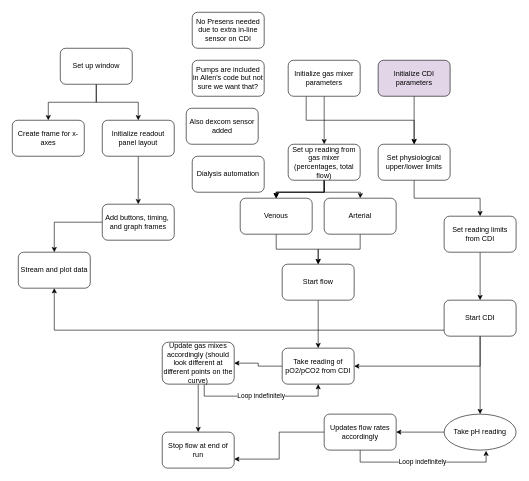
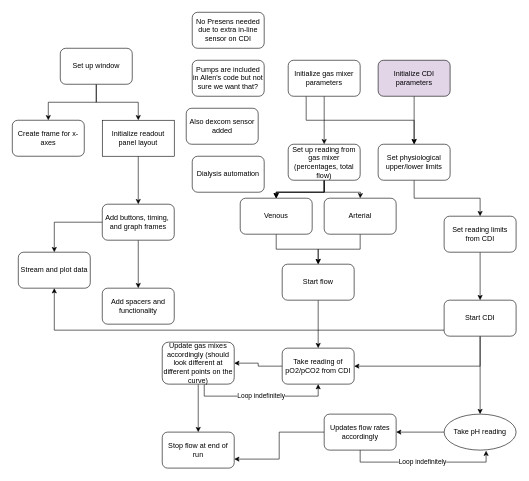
  <mxCell id="0" />
  <mxCell id="1" parent="0" />
  <mxCell id="2" value="Create frame for x-axes" style="rounded=1;whiteSpace=wrap;html=1;" vertex="1" parent="1"><mxGeometry x="20" y="200" width="120" height="60" as="geometry" /></mxCell>
  <mxCell id="3" value="" style="edgeStyle=orthogonalEdgeStyle;rounded=0;orthogonalLoop=1;jettySize=auto;html=1;" edge="1" parent="1" source="4" target="20"><mxGeometry relative="1" as="geometry" /></mxCell>
- <mxCell id="4" value="Initialize readout panel layout" style="rounded=1;whiteSpace=wrap;html=1;" vertex="1" parent="1"><mxGeometry x="170" y="200" width="120" height="60" as="geometry" /></mxCell>
+ <mxCell id="4" value="Initialize readout panel layout" style="whiteSpace=wrap;html=1;rounded=0;" vertex="1" parent="1"><mxGeometry x="170" y="200" width="120" height="60" as="geometry" /></mxCell>
  <mxCell id="5" style="edgeStyle=orthogonalEdgeStyle;rounded=0;orthogonalLoop=1;jettySize=auto;html=1;entryX=0.5;entryY=0;entryDx=0;entryDy=0;" edge="1" parent="1" source="7" target="2"><mxGeometry relative="1" as="geometry" /></mxCell>
  <mxCell id="6" style="edgeStyle=orthogonalEdgeStyle;rounded=0;orthogonalLoop=1;jettySize=auto;html=1;entryX=0.5;entryY=0;entryDx=0;entryDy=0;" edge="1" parent="1" source="7" target="4"><mxGeometry relative="1" as="geometry" /></mxCell>
  <mxCell id="7" value="Set up window" style="rounded=1;whiteSpace=wrap;html=1;" vertex="1" parent="1"><mxGeometry x="100" y="80" width="120" height="60" as="geometry" /></mxCell>
  <mxCell id="8" value="" style="edgeStyle=orthogonalEdgeStyle;rounded=0;orthogonalLoop=1;jettySize=auto;html=1;" edge="1" parent="1" source="9" target="14"><mxGeometry relative="1" as="geometry" /></mxCell>
  <mxCell id="9" value="Initialize CDI parameters" style="rounded=1;whiteSpace=wrap;html=1;fillColor=#e1d5e7;" vertex="1" parent="1"><mxGeometry x="630" y="100" width="120" height="60" as="geometry" /></mxCell>
  <mxCell id="10" style="edgeStyle=orthogonalEdgeStyle;rounded=0;orthogonalLoop=1;jettySize=auto;html=1;entryX=0.5;entryY=0;entryDx=0;entryDy=0;" edge="1" parent="1" source="12" target="14"><mxGeometry relative="1" as="geometry"><Array as="points"><mxPoint x="510" y="200" /><mxPoint x="690" y="200" /></Array></mxGeometry></mxCell>
  <mxCell id="11" value="" style="edgeStyle=orthogonalEdgeStyle;rounded=0;orthogonalLoop=1;jettySize=auto;html=1;" edge="1" parent="1" source="12" target="25"><mxGeometry relative="1" as="geometry" /></mxCell>
  <mxCell id="12" value="Initialize gas mixer parameters" style="rounded=1;whiteSpace=wrap;html=1;" vertex="1" parent="1"><mxGeometry x="480" y="100" width="120" height="60" as="geometry" /></mxCell>
  <mxCell id="13" value="" style="edgeStyle=orthogonalEdgeStyle;rounded=0;orthogonalLoop=1;jettySize=auto;html=1;" edge="1" parent="1" source="14" target="17"><mxGeometry relative="1" as="geometry" /></mxCell>
  <mxCell id="14" value="Set physiological upper/lower limits" style="whiteSpace=wrap;html=1;rounded=1;" vertex="1" parent="1"><mxGeometry x="630" y="240" width="120" height="60" as="geometry" /></mxCell>
  <mxCell id="15" value="Pumps are included in Allen's code but not sure we want that?" style="rounded=1;whiteSpace=wrap;html=1;" vertex="1" parent="1"><mxGeometry x="320" y="100" width="120" height="60" as="geometry" /></mxCell>
  <mxCell id="16" value="" style="edgeStyle=orthogonalEdgeStyle;rounded=0;orthogonalLoop=1;jettySize=auto;html=1;" edge="1" parent="1" source="17" target="41"><mxGeometry relative="1" as="geometry" /></mxCell>
  <mxCell id="17" value="Set reading limits from CDI" style="whiteSpace=wrap;html=1;rounded=1;" vertex="1" parent="1"><mxGeometry x="740" y="360" width="120" height="60" as="geometry" /></mxCell>
+ <mxCell id="18" value="" style="edgeStyle=orthogonalEdgeStyle;rounded=0;orthogonalLoop=1;jettySize=auto;html=1;" edge="1" parent="1" source="20" target="31"><mxGeometry relative="1" as="geometry" /></mxCell>
  <mxCell id="19" value="" style="edgeStyle=orthogonalEdgeStyle;rounded=0;orthogonalLoop=1;jettySize=auto;html=1;" edge="1" parent="1" source="20" target="33"><mxGeometry relative="1" as="geometry" /></mxCell>
  <mxCell id="20" value="Add buttons, timing,&amp;nbsp; and graph frames" style="whiteSpace=wrap;html=1;rounded=1;" vertex="1" parent="1"><mxGeometry x="170" y="340" width="120" height="60" as="geometry" /></mxCell>
  <mxCell id="21" value="" style="edgeStyle=orthogonalEdgeStyle;rounded=0;orthogonalLoop=1;jettySize=auto;html=1;" edge="1" parent="1" source="25" target="27"><mxGeometry relative="1" as="geometry" /></mxCell>
  <mxCell id="22" value="" style="edgeStyle=orthogonalEdgeStyle;rounded=0;orthogonalLoop=1;jettySize=auto;html=1;" edge="1" parent="1" source="25" target="27"><mxGeometry relative="1" as="geometry" /></mxCell>
  <mxCell id="23" value="" style="edgeStyle=orthogonalEdgeStyle;rounded=0;orthogonalLoop=1;jettySize=auto;html=1;" edge="1" parent="1" source="25" target="27"><mxGeometry relative="1" as="geometry" /></mxCell>
  <mxCell id="24" style="edgeStyle=orthogonalEdgeStyle;rounded=0;orthogonalLoop=1;jettySize=auto;html=1;" edge="1" parent="1" source="25"><mxGeometry relative="1" as="geometry"><mxPoint x="600" y="330" as="targetPoint" /></mxGeometry></mxCell>
  <mxCell id="25" value="Set up reading from gas mixer (percentages, total flow)" style="whiteSpace=wrap;html=1;rounded=1;" vertex="1" parent="1"><mxGeometry x="480" y="240" width="120" height="60" as="geometry" /></mxCell>
  <mxCell id="26" style="edgeStyle=orthogonalEdgeStyle;rounded=0;orthogonalLoop=1;jettySize=auto;html=1;entryX=0.5;entryY=0;entryDx=0;entryDy=0;" edge="1" parent="1" source="27" target="35"><mxGeometry relative="1" as="geometry"><mxPoint x="490" y="450" as="targetPoint" /></mxGeometry></mxCell>
  <mxCell id="27" value="Venous" style="whiteSpace=wrap;html=1;rounded=1;" vertex="1" parent="1"><mxGeometry x="400" y="330" width="120" height="60" as="geometry" /></mxCell>
  <mxCell id="28" value="" style="edgeStyle=orthogonalEdgeStyle;rounded=0;orthogonalLoop=1;jettySize=auto;html=1;" edge="1" parent="1" source="29" target="35"><mxGeometry relative="1" as="geometry" /></mxCell>
  <mxCell id="29" value="Arterial" style="whiteSpace=wrap;html=1;rounded=1;" vertex="1" parent="1"><mxGeometry x="540" y="330" width="120" height="60" as="geometry" /></mxCell>
  <mxCell id="30" value="Also dexcom sensor added" style="rounded=1;whiteSpace=wrap;html=1;" vertex="1" parent="1"><mxGeometry x="310" y="180" width="120" height="60" as="geometry" /></mxCell>
+ <mxCell id="31" value="Add spacers and functionality" style="whiteSpace=wrap;html=1;rounded=1;" vertex="1" parent="1"><mxGeometry x="170" y="480" width="120" height="60" as="geometry" /></mxCell>
  <mxCell id="32" value="Dialysis automation" style="rounded=1;whiteSpace=wrap;html=1;" vertex="1" parent="1"><mxGeometry x="320" y="260" width="120" height="60" as="geometry" /></mxCell>
  <mxCell id="33" value="Stream and plot data" style="whiteSpace=wrap;html=1;rounded=1;" vertex="1" parent="1"><mxGeometry x="30" y="420" width="120" height="60" as="geometry" /></mxCell>
  <mxCell id="34" value="" style="edgeStyle=orthogonalEdgeStyle;rounded=0;orthogonalLoop=1;jettySize=auto;html=1;" edge="1" parent="1" source="35" target="37"><mxGeometry relative="1" as="geometry" /></mxCell>
  <mxCell id="35" value="Start flow" style="whiteSpace=wrap;html=1;rounded=1;" vertex="1" parent="1"><mxGeometry x="470" y="440" width="120" height="60" as="geometry" /></mxCell>
  <mxCell id="36" value="" style="edgeStyle=orthogonalEdgeStyle;rounded=0;orthogonalLoop=1;jettySize=auto;html=1;" edge="1" parent="1" source="37" target="44"><mxGeometry relative="1" as="geometry" /></mxCell>
  <mxCell id="37" value="Take reading of pO2/pCO2 from CDI" style="whiteSpace=wrap;html=1;rounded=1;" vertex="1" parent="1"><mxGeometry x="470" y="580" width="120" height="60" as="geometry" /></mxCell>
  <mxCell id="38" style="edgeStyle=orthogonalEdgeStyle;rounded=0;orthogonalLoop=1;jettySize=auto;html=1;entryX=1;entryY=0.5;entryDx=0;entryDy=0;" edge="1" parent="1" source="41" target="37"><mxGeometry relative="1" as="geometry"><Array as="points"><mxPoint x="800" y="610" /></Array></mxGeometry></mxCell>
  <mxCell id="39" value="" style="edgeStyle=orthogonalEdgeStyle;rounded=0;orthogonalLoop=1;jettySize=auto;html=1;" edge="1" parent="1" source="41" target="46"><mxGeometry relative="1" as="geometry" /></mxCell>
  <mxCell id="40" style="edgeStyle=orthogonalEdgeStyle;rounded=0;orthogonalLoop=1;jettySize=auto;html=1;entryX=0.5;entryY=1;entryDx=0;entryDy=0;" edge="1" parent="1" source="41" target="33"><mxGeometry relative="1" as="geometry"><Array as="points"><mxPoint x="90" y="550" /></Array></mxGeometry></mxCell>
  <mxCell id="41" value="Start CDI" style="whiteSpace=wrap;html=1;rounded=1;" vertex="1" parent="1"><mxGeometry x="740" y="500" width="120" height="60" as="geometry" /></mxCell>
  <mxCell id="42" value="Loop indefinitely" style="edgeStyle=orthogonalEdgeStyle;rounded=0;orthogonalLoop=1;jettySize=auto;html=1;entryX=0.5;entryY=1;entryDx=0;entryDy=0;" edge="1" parent="1" source="44" target="37"><mxGeometry relative="1" as="geometry"><Array as="points"><mxPoint x="340" y="660" /><mxPoint x="530" y="660" /></Array></mxGeometry></mxCell>
  <mxCell id="43" value="" style="edgeStyle=orthogonalEdgeStyle;rounded=0;orthogonalLoop=1;jettySize=auto;html=1;" edge="1" parent="1" source="44" target="50"><mxGeometry relative="1" as="geometry" /></mxCell>
  <mxCell id="44" value="Update gas mixes accordingly (should look different at different points on the curve)" style="whiteSpace=wrap;html=1;rounded=1;" vertex="1" parent="1"><mxGeometry x="270" y="570" width="120" height="70" as="geometry" /></mxCell>
  <mxCell id="45" value="" style="edgeStyle=orthogonalEdgeStyle;rounded=0;orthogonalLoop=1;jettySize=auto;html=1;" edge="1" parent="1" source="46" target="49"><mxGeometry relative="1" as="geometry" /></mxCell>
  <mxCell id="46" value="Take pH reading" style="ellipse;whiteSpace=wrap;html=1;" vertex="1" parent="1"><mxGeometry x="740" y="690" width="120" height="60" as="geometry" /></mxCell>
  <mxCell id="47" value="Loop indefinitely" style="edgeStyle=orthogonalEdgeStyle;rounded=0;orthogonalLoop=1;jettySize=auto;html=1;entryX=0.583;entryY=1.017;entryDx=0;entryDy=0;entryPerimeter=0;" edge="1" parent="1" source="49" target="46"><mxGeometry relative="1" as="geometry"><Array as="points"><mxPoint x="600" y="770" /><mxPoint x="810" y="770" /></Array></mxGeometry></mxCell>
  <mxCell id="48" value="" style="edgeStyle=orthogonalEdgeStyle;rounded=0;orthogonalLoop=1;jettySize=auto;html=1;entryX=1;entryY=0.75;entryDx=0;entryDy=0;" edge="1" parent="1" source="49" target="50"><mxGeometry relative="1" as="geometry"><mxPoint x="600" y="830" as="targetPoint" /></mxGeometry></mxCell>
  <mxCell id="49" value="Updates flow rates accordingly" style="whiteSpace=wrap;html=1;rounded=1;" vertex="1" parent="1"><mxGeometry x="540" y="690" width="120" height="60" as="geometry" /></mxCell>
  <mxCell id="50" value="Stop flow at end of run" style="whiteSpace=wrap;html=1;rounded=1;" vertex="1" parent="1"><mxGeometry x="270" y="720" width="120" height="60" as="geometry" /></mxCell>
  <mxCell id="51" value="No Presens needed due to extra in-line sensor on CDI" style="rounded=1;whiteSpace=wrap;html=1;" vertex="1" parent="1"><mxGeometry x="320" width="120" height="60" as="geometry" y="20" /></mxCell>
